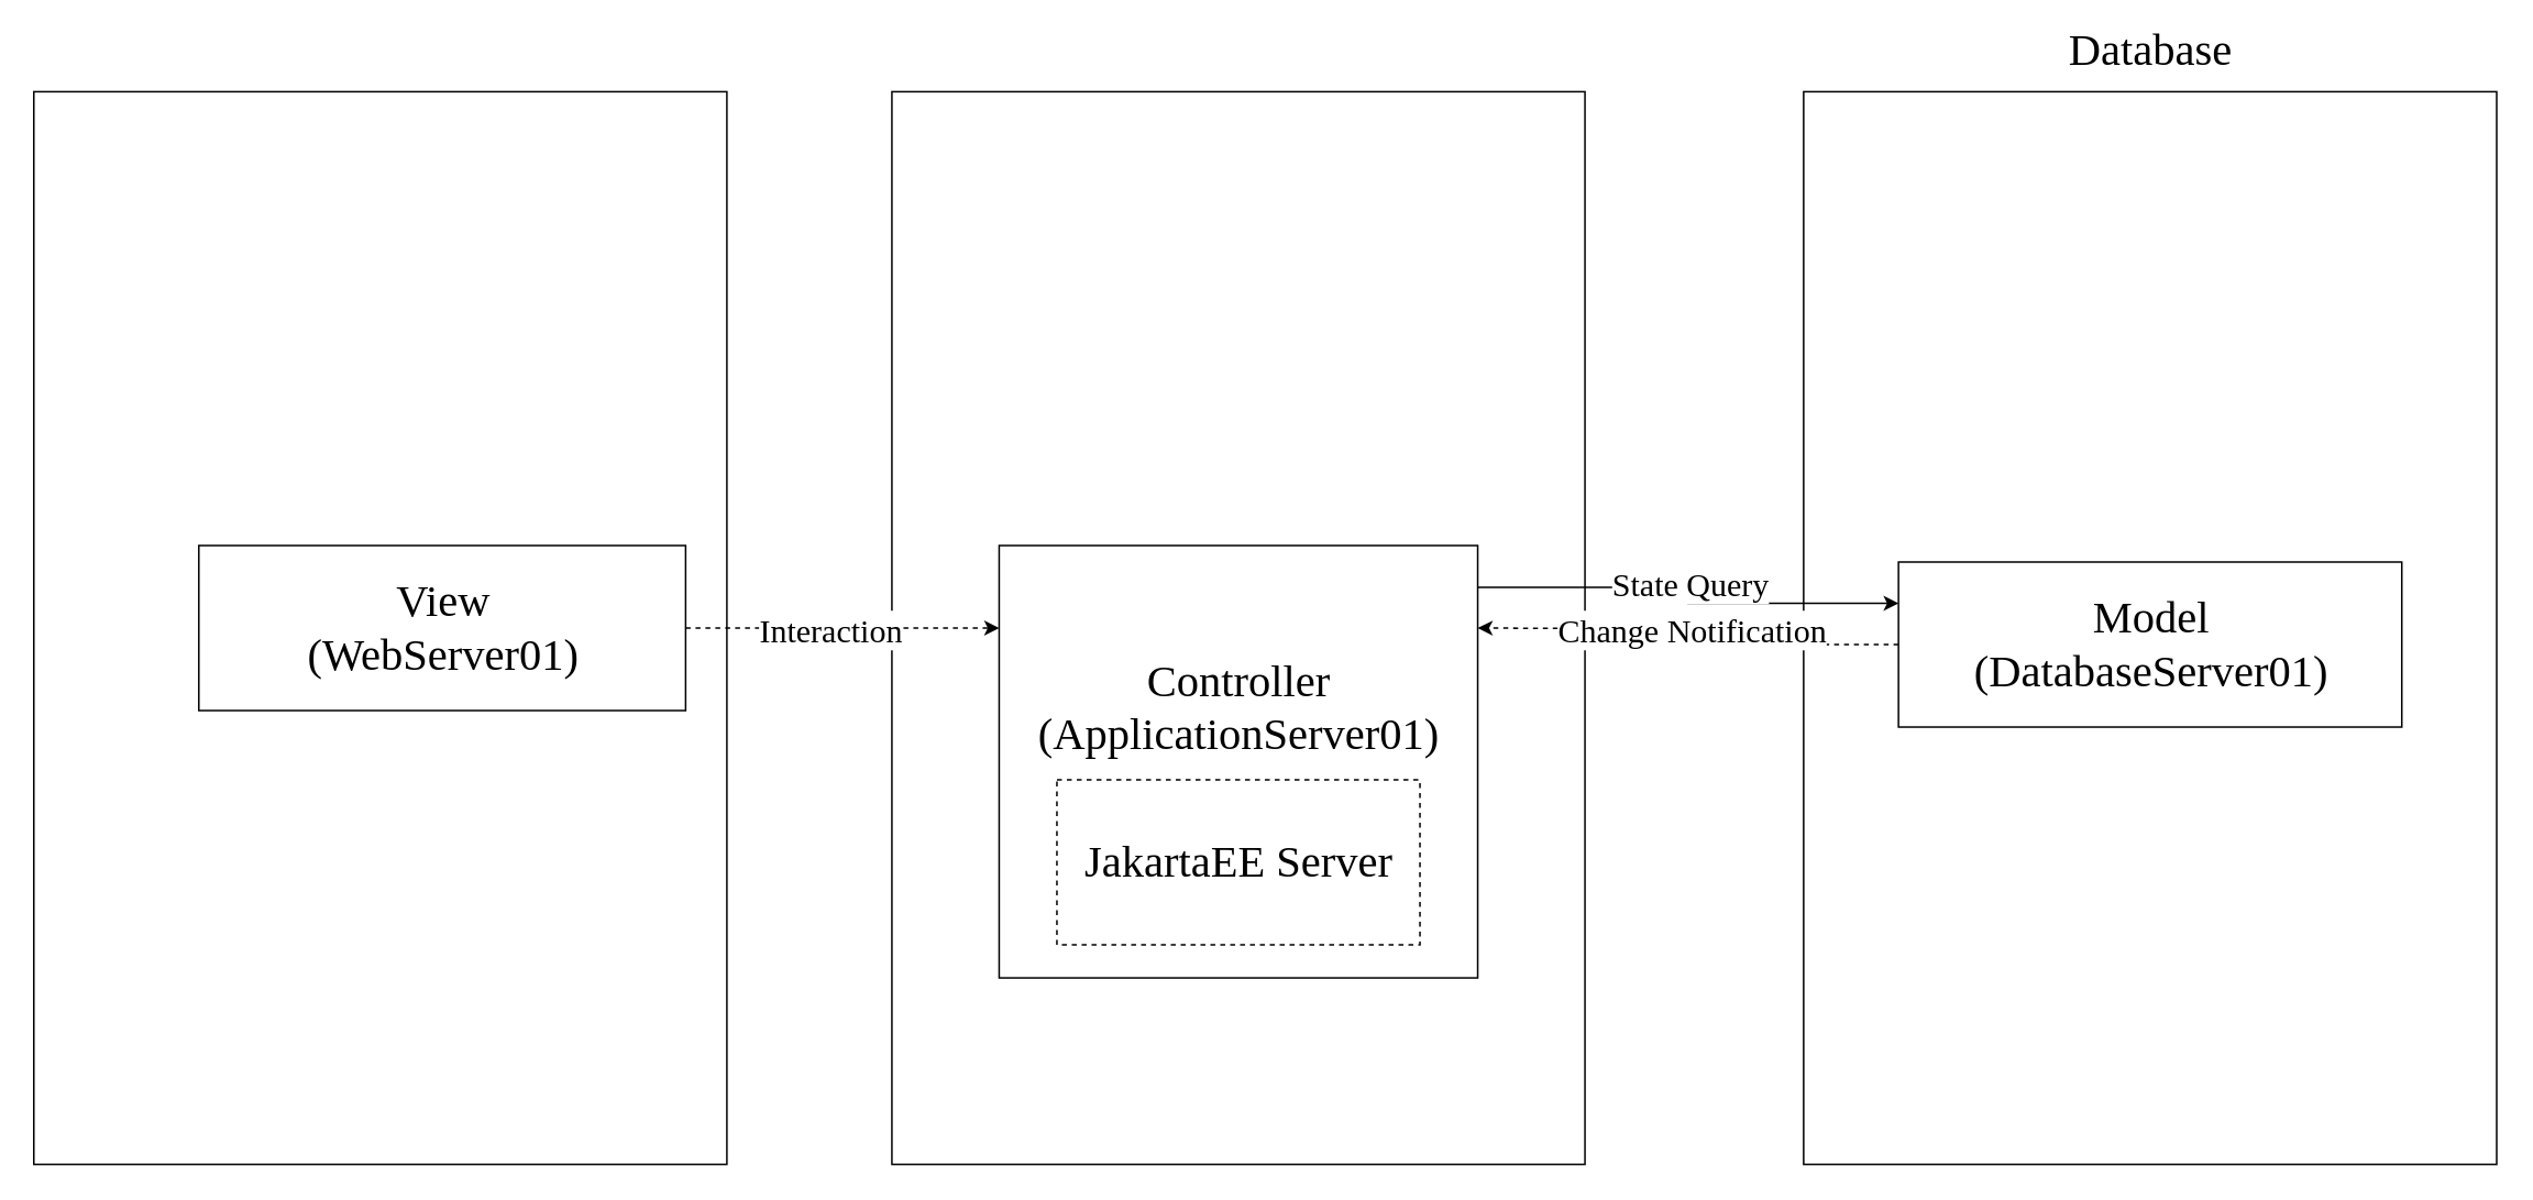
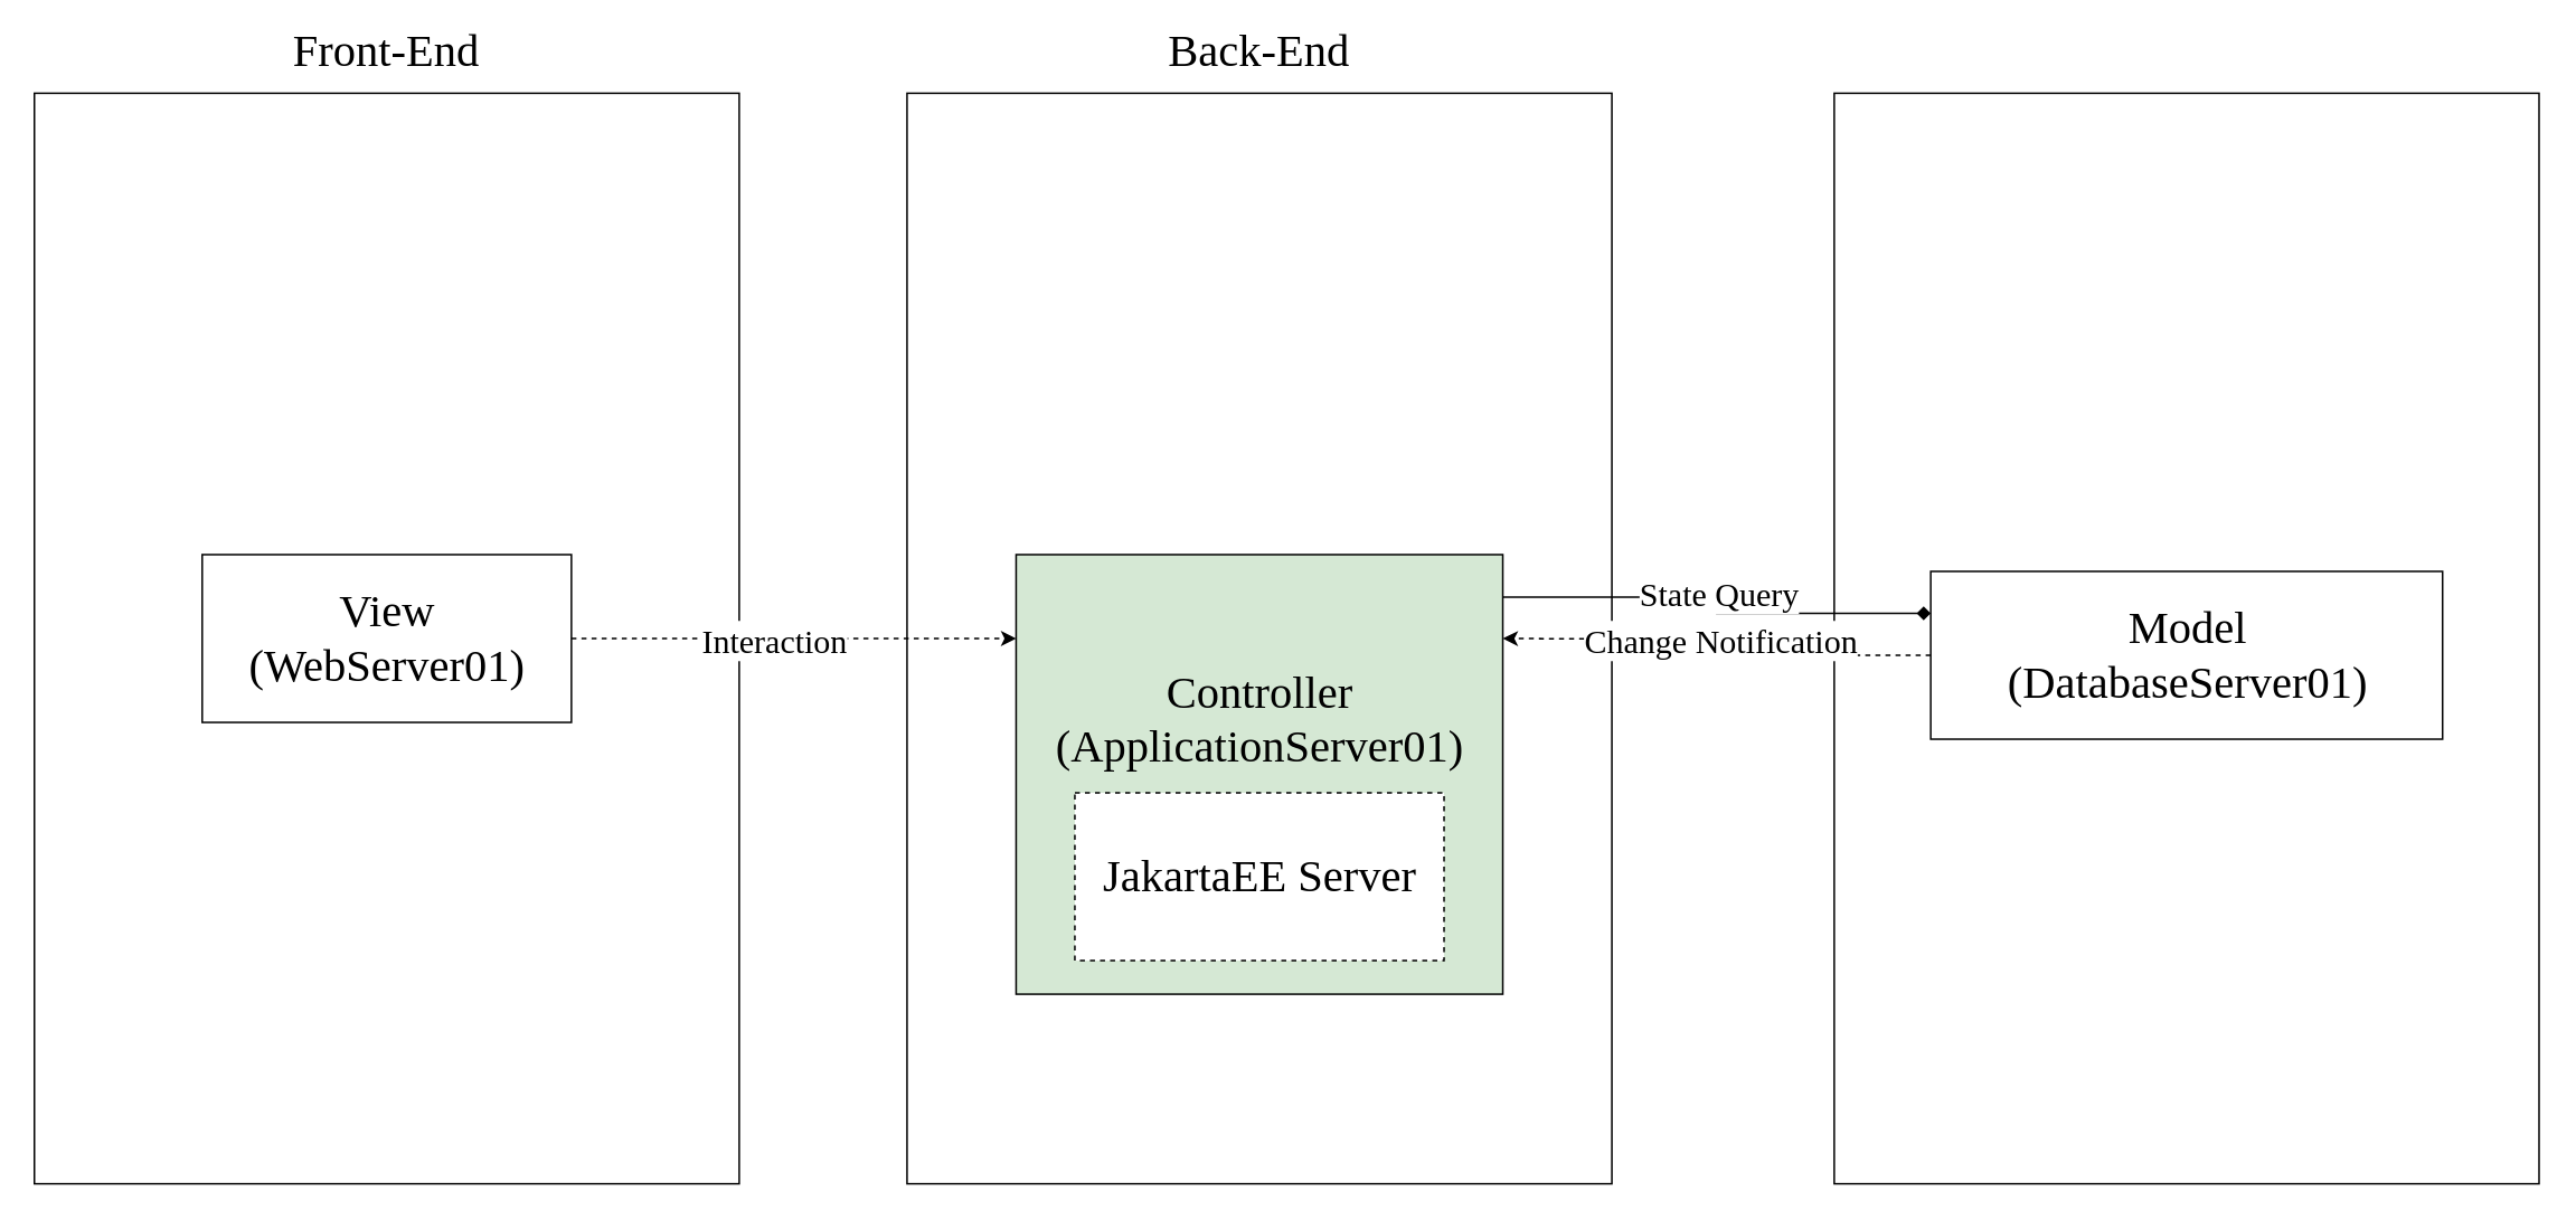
  <mxCell id="0" />
  <mxCell id="1" parent="0" />
  <mxCell id="2" value="" style="rounded=0;whiteSpace=wrap;html=1;fontFamily=Tahoma;fontSize=27;fillColor=none;" vertex="1" parent="1"><mxGeometry x="540" y="55" width="420" height="650" as="geometry" /></mxCell>
  <mxCell id="3" value="" style="rounded=0;whiteSpace=wrap;html=1;fontFamily=Tahoma;fontSize=27;fillColor=none;" vertex="1" parent="1"><mxGeometry x="20" y="55" width="420" height="650" as="geometry" /></mxCell>
  <mxCell id="4" value="" style="rounded=0;whiteSpace=wrap;html=1;fontFamily=Tahoma;fontSize=27;fillColor=none;" vertex="1" parent="1"><mxGeometry x="1092.5" y="55" width="420" height="650" as="geometry" /></mxCell>
  <mxCell id="5" style="edgeStyle=orthogonalEdgeStyle;rounded=0;orthogonalLoop=1;jettySize=auto;html=1;fontFamily=Tahoma;fontSize=27;dashed=1;" edge="1" parent="1" source="7"><mxGeometry relative="1" as="geometry"><mxPoint x="895" y="380" as="targetPoint" /></mxGeometry></mxCell>
  <mxCell id="6" value="Change Notification" style="edgeLabel;html=1;align=center;verticalAlign=middle;resizable=0;points=[];fontSize=20;fontFamily=Tahoma;" vertex="1" connectable="0" parent="5"><mxGeometry x="0.195" relative="1" as="geometry"><mxPoint x="23" as="offset" /></mxGeometry></mxCell>
  <mxCell id="7" value="Model&lt;br&gt;(DatabaseServer01)" style="html=1;fontFamily=Tahoma;fontSize=27;" vertex="1" parent="1"><mxGeometry x="1150" y="340" width="305" height="100" as="geometry" /></mxCell>
- <mxCell id="8" style="edgeStyle=orthogonalEdgeStyle;rounded=0;orthogonalLoop=1;jettySize=auto;html=1;exitX=0.998;exitY=0.097;exitDx=0;exitDy=0;entryX=0;entryY=0.25;entryDx=0;entryDy=0;fontFamily=Tahoma;fontSize=27;exitPerimeter=0;" edge="1" parent="1" source="10" target="7"><mxGeometry relative="1" as="geometry" /></mxCell>
+ <mxCell id="8" style="edgeStyle=orthogonalEdgeStyle;rounded=0;orthogonalLoop=1;jettySize=auto;html=1;exitX=0.998;exitY=0.097;exitDx=0;exitDy=0;entryX=0;entryY=0.25;entryDx=0;entryDy=0;fontFamily=Tahoma;fontSize=27;exitPerimeter=0;endArrow=diamond;" edge="1" parent="1" source="10" target="7"><mxGeometry relative="1" as="geometry" /></mxCell>
  <mxCell id="9" value="State Query" style="edgeLabel;html=1;align=center;verticalAlign=middle;resizable=0;points=[];fontSize=20;fontFamily=Tahoma;" vertex="1" connectable="0" parent="8"><mxGeometry x="-0.086" relative="1" as="geometry"><mxPoint x="8" y="-3" as="offset" /></mxGeometry></mxCell>
- <mxCell id="10" value="Controller&lt;br&gt;(ApplicationServer01)&lt;br&gt;&lt;br&gt;&lt;br&gt;" style="html=1;fontFamily=Tahoma;fontSize=27;" vertex="1" parent="1"><mxGeometry x="605" y="330" width="290" height="262" as="geometry" /></mxCell>
+ <mxCell id="10" value="Controller&lt;br&gt;(ApplicationServer01)&lt;br&gt;&lt;br&gt;&lt;br&gt;" style="html=1;fontFamily=Tahoma;fontSize=27;fillColor=#d5e8d4;" vertex="1" parent="1"><mxGeometry x="605" y="330" width="290" height="262" as="geometry" /></mxCell>
  <mxCell id="11" style="edgeStyle=orthogonalEdgeStyle;rounded=0;orthogonalLoop=1;jettySize=auto;html=1;exitX=1;exitY=0.5;exitDx=0;exitDy=0;fontFamily=Tahoma;fontSize=27;dashed=1;" edge="1" parent="1" source="13"><mxGeometry relative="1" as="geometry"><mxPoint x="605" y="380" as="targetPoint" /></mxGeometry></mxCell>
  <mxCell id="12" value="Interaction" style="edgeLabel;html=1;align=center;verticalAlign=middle;resizable=0;points=[];fontSize=20;fontFamily=Tahoma;" vertex="1" connectable="0" parent="11"><mxGeometry x="-0.115" y="-1" relative="1" as="geometry"><mxPoint x="3" y="-1" as="offset" /></mxGeometry></mxCell>
- <mxCell id="13" value="View&lt;br&gt;(WebServer01)" style="html=1;fontFamily=Tahoma;fontSize=27;" vertex="1" parent="1"><mxGeometry x="120" y="330" width="295" height="100" as="geometry" /></mxCell>
- <mxCell id="16" value="Database" style="text;html=1;strokeColor=none;fillColor=none;align=center;verticalAlign=middle;whiteSpace=wrap;rounded=0;fontFamily=Tahoma;fontSize=27;" vertex="1" parent="1"><mxGeometry x="1227.5" y="20" width="150" height="20" as="geometry" /></mxCell>
+ <mxCell id="13" value="View&lt;br&gt;(WebServer01)" style="html=1;fontFamily=Tahoma;fontSize=27;" vertex="1" parent="1"><mxGeometry x="120" y="330" width="220" height="100" as="geometry" /></mxCell>
+ <mxCell id="14" value="Front-End" style="text;html=1;strokeColor=none;fillColor=none;align=center;verticalAlign=middle;whiteSpace=wrap;rounded=0;fontFamily=Tahoma;fontSize=27;" vertex="1" parent="1"><mxGeometry x="155" y="20" width="150" height="20" as="geometry" /></mxCell>
+ <mxCell id="15" value="Back-End" style="text;html=1;strokeColor=none;fillColor=none;align=center;verticalAlign=middle;whiteSpace=wrap;rounded=0;fontFamily=Tahoma;fontSize=27;" vertex="1" parent="1"><mxGeometry x="675" y="20" width="150" height="20" as="geometry" /></mxCell>
  <mxCell id="17" value="JakartaEE Server" style="html=1;fontFamily=Tahoma;fontSize=27;dashed=1;" vertex="1" parent="1"><mxGeometry x="640" y="472" width="220" height="100" as="geometry" /></mxCell>
